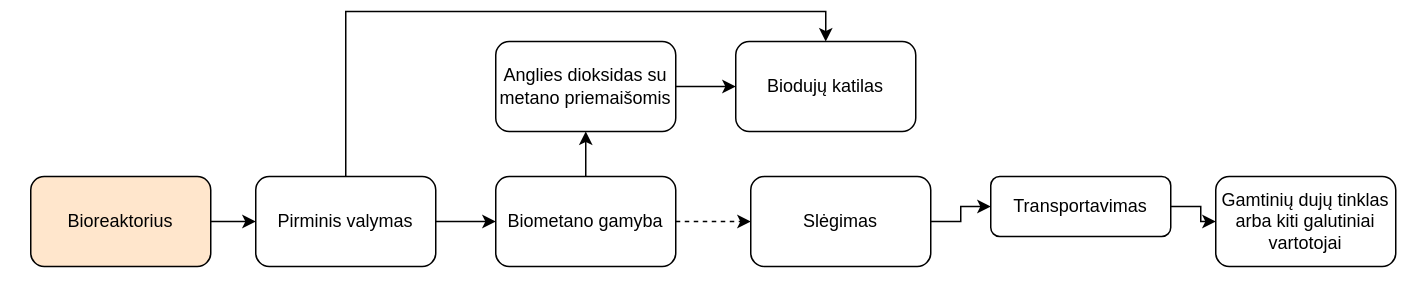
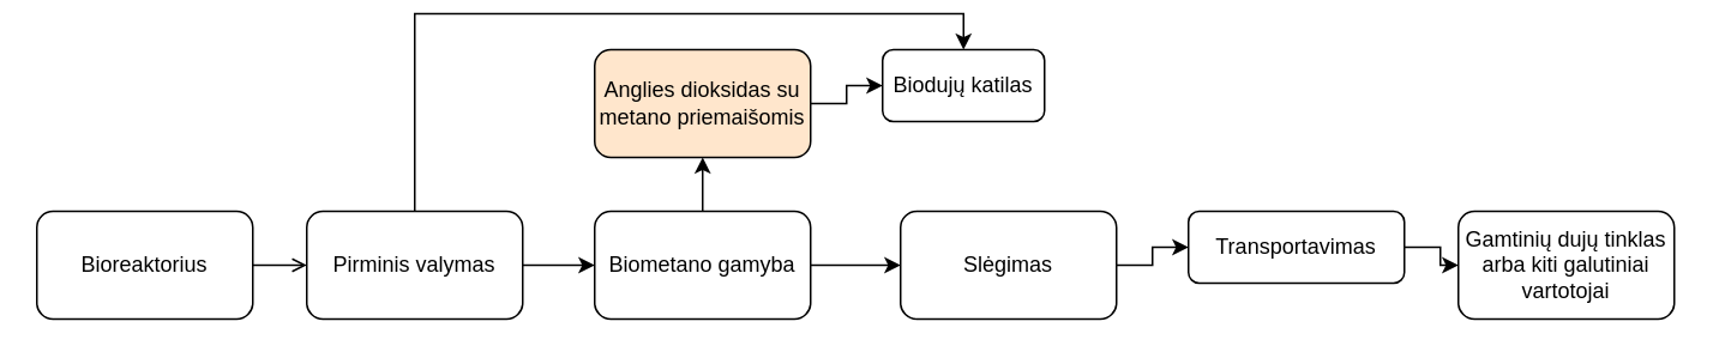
  <mxCell id="0" />
  <mxCell id="1" parent="0" />
- <mxCell id="2" value="" style="edgeStyle=orthogonalEdgeStyle;rounded=0;orthogonalLoop=1;jettySize=auto;html=1;" edge="1" parent="1" source="3" target="6"><mxGeometry relative="1" as="geometry" /></mxCell>
- <mxCell id="3" value="Bioreaktorius" style="rounded=1;whiteSpace=wrap;html=1;fillColor=#ffe6cc;" vertex="1" parent="1"><mxGeometry x="20" y="110" width="120" height="60" as="geometry" /></mxCell>
+ <mxCell id="2" value="" style="edgeStyle=orthogonalEdgeStyle;rounded=0;orthogonalLoop=1;jettySize=auto;html=1;endArrow=open;" edge="1" parent="1" source="3" target="6"><mxGeometry relative="1" as="geometry" /></mxCell>
+ <mxCell id="3" value="Bioreaktorius" style="rounded=1;whiteSpace=wrap;html=1;" vertex="1" parent="1"><mxGeometry x="20" y="110" width="120" height="60" as="geometry" /></mxCell>
  <mxCell id="4" value="" style="edgeStyle=orthogonalEdgeStyle;rounded=0;orthogonalLoop=1;jettySize=auto;html=1;" edge="1" parent="1" source="6" target="9"><mxGeometry relative="1" as="geometry" /></mxCell>
  <mxCell id="5" style="edgeStyle=orthogonalEdgeStyle;rounded=0;orthogonalLoop=1;jettySize=auto;html=1;exitX=0.5;exitY=0;exitDx=0;exitDy=0;entryX=0.5;entryY=0;entryDx=0;entryDy=0;" edge="1" parent="1" source="6" target="17"><mxGeometry relative="1" as="geometry" /></mxCell>
  <mxCell id="6" value="Pirminis valymas" style="whiteSpace=wrap;html=1;rounded=1;" vertex="1" parent="1"><mxGeometry x="170" y="110" width="120" height="60" as="geometry" /></mxCell>
- <mxCell id="7" value="" style="edgeStyle=orthogonalEdgeStyle;rounded=0;orthogonalLoop=1;jettySize=auto;html=1;dashed=1;" edge="1" parent="1" source="9" target="11"><mxGeometry relative="1" as="geometry" /></mxCell>
+ <mxCell id="7" value="" style="edgeStyle=orthogonalEdgeStyle;rounded=0;orthogonalLoop=1;jettySize=auto;html=1;" edge="1" parent="1" source="9" target="11"><mxGeometry relative="1" as="geometry" /></mxCell>
  <mxCell id="8" value="" style="edgeStyle=orthogonalEdgeStyle;rounded=0;orthogonalLoop=1;jettySize=auto;html=1;" edge="1" parent="1" source="9" target="16"><mxGeometry relative="1" as="geometry" /></mxCell>
  <mxCell id="9" value="Biometano gamyba" style="whiteSpace=wrap;html=1;rounded=1;" vertex="1" parent="1"><mxGeometry x="330" y="110" width="120" height="60" as="geometry" /></mxCell>
  <mxCell id="10" value="" style="edgeStyle=orthogonalEdgeStyle;rounded=0;orthogonalLoop=1;jettySize=auto;html=1;" edge="1" parent="1" source="11" target="13"><mxGeometry relative="1" as="geometry" /></mxCell>
  <mxCell id="11" value="Slėgimas" style="whiteSpace=wrap;html=1;rounded=1;" vertex="1" parent="1"><mxGeometry x="500" y="110" width="120" height="60" as="geometry" /></mxCell>
  <mxCell id="12" value="" style="edgeStyle=orthogonalEdgeStyle;rounded=0;orthogonalLoop=1;jettySize=auto;html=1;" edge="1" parent="1" source="13" target="14"><mxGeometry relative="1" as="geometry" /></mxCell>
  <mxCell id="13" value="Transportavimas" style="whiteSpace=wrap;html=1;rounded=1;" vertex="1" parent="1"><mxGeometry x="660" y="110" width="120" height="40" as="geometry" /></mxCell>
  <mxCell id="14" value="Gamtinių dujų tinklas arba kiti galutiniai vartotojai" style="whiteSpace=wrap;html=1;rounded=1;" vertex="1" parent="1"><mxGeometry x="810" y="110" width="120" height="60" as="geometry" /></mxCell>
  <mxCell id="15" value="" style="edgeStyle=orthogonalEdgeStyle;rounded=0;orthogonalLoop=1;jettySize=auto;html=1;" edge="1" parent="1" source="16" target="17"><mxGeometry relative="1" as="geometry" /></mxCell>
- <mxCell id="16" value="Anglies dioksidas su metano priemaišomis" style="whiteSpace=wrap;html=1;rounded=1;" vertex="1" parent="1"><mxGeometry x="330" y="20" width="120" height="60" as="geometry" /></mxCell>
- <mxCell id="17" value="Biodujų katilas" style="whiteSpace=wrap;html=1;rounded=1;" vertex="1" parent="1"><mxGeometry x="490" y="20" width="120" height="60" as="geometry" /></mxCell>
+ <mxCell id="16" value="Anglies dioksidas su metano priemaišomis" style="whiteSpace=wrap;html=1;rounded=1;fillColor=#ffe6cc;" vertex="1" parent="1"><mxGeometry x="330" y="20" width="120" height="60" as="geometry" /></mxCell>
+ <mxCell id="17" value="Biodujų katilas" style="whiteSpace=wrap;html=1;rounded=1;" vertex="1" parent="1"><mxGeometry x="490" y="20" width="90" height="40" as="geometry" /></mxCell>
